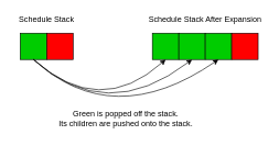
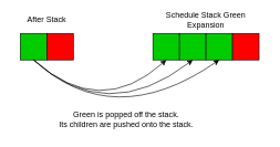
  <mxCell id="0" />
  <mxCell id="1" parent="0" />
  <mxCell id="2" value="" style="whiteSpace=wrap;html=1;aspect=fixed;fillColor=#00CC00;" vertex="1" parent="1"><mxGeometry x="30" y="50" width="40" height="40" as="geometry" /></mxCell>
  <mxCell id="3" value="" style="whiteSpace=wrap;html=1;aspect=fixed;fillColor=#FF0000;" vertex="1" parent="1"><mxGeometry x="70" y="50" width="40" height="40" as="geometry" /></mxCell>
  <mxCell id="4" value="" style="whiteSpace=wrap;html=1;aspect=fixed;fillColor=#00CC00;" vertex="1" parent="1"><mxGeometry x="230" y="50" width="40" height="40" as="geometry" /></mxCell>
  <mxCell id="5" value="" style="whiteSpace=wrap;html=1;aspect=fixed;fillColor=#00CC00;" vertex="1" parent="1"><mxGeometry x="270" y="50" width="40" height="40" as="geometry" /></mxCell>
  <mxCell id="6" value="" style="whiteSpace=wrap;html=1;aspect=fixed;fillColor=#00CC00;" vertex="1" parent="1"><mxGeometry x="310" y="50" width="40" height="40" as="geometry" /></mxCell>
  <mxCell id="7" value="" style="whiteSpace=wrap;html=1;aspect=fixed;fillColor=#FF0000;" vertex="1" parent="1"><mxGeometry x="350" y="50" width="40" height="40" as="geometry" /></mxCell>
- <mxCell id="8" value="Schedule Stack After Expansion" style="text;html=1;strokeColor=none;fillColor=none;align=center;verticalAlign=middle;whiteSpace=wrap;rounded=0;" vertex="1" parent="1"><mxGeometry x="220" y="20" width="180" height="20" as="geometry" /></mxCell>
- <mxCell id="9" value="Schedule Stack" style="text;html=1;strokeColor=none;fillColor=none;align=center;verticalAlign=middle;whiteSpace=wrap;rounded=0;" vertex="1" parent="1"><mxGeometry x="20" y="20" width="100" height="20" as="geometry" /></mxCell>
+ <mxCell id="8" value="Schedule Stack Green Expansion" style="text;html=1;strokeColor=none;fillColor=none;align=center;verticalAlign=middle;whiteSpace=wrap;rounded=0;" vertex="1" parent="1"><mxGeometry x="220" y="20" width="180" height="20" as="geometry" /></mxCell>
+ <mxCell id="9" value="After Stack" style="text;html=1;strokeColor=none;fillColor=none;align=center;verticalAlign=middle;whiteSpace=wrap;rounded=0;" vertex="1" parent="1"><mxGeometry x="20" y="20" width="100" height="20" as="geometry" /></mxCell>
  <mxCell id="10" value="" style="endArrow=classic;html=1;exitX=0.5;exitY=1;exitDx=0;exitDy=0;entryX=0.5;entryY=1;entryDx=0;entryDy=0;curved=1;" edge="1" parent="1" source="2" target="4"><mxGeometry width="50" height="50" relative="1" as="geometry"><mxPoint x="220" y="290" as="sourcePoint" /><mxPoint x="270" y="240" as="targetPoint" /><Array as="points"><mxPoint x="150" y="180" /></Array></mxGeometry></mxCell>
  <mxCell id="11" value="" style="endArrow=classic;html=1;exitX=0.5;exitY=1;exitDx=0;exitDy=0;entryX=0.5;entryY=1;entryDx=0;entryDy=0;curved=1;" edge="1" parent="1" source="2" target="5"><mxGeometry width="50" height="50" relative="1" as="geometry"><mxPoint x="60" y="100" as="sourcePoint" /><mxPoint x="260" y="100" as="targetPoint" /><Array as="points"><mxPoint x="160" y="190" /></Array></mxGeometry></mxCell>
  <mxCell id="12" value="" style="endArrow=classic;html=1;exitX=0.5;exitY=1;exitDx=0;exitDy=0;entryX=0.5;entryY=1;entryDx=0;entryDy=0;curved=1;" edge="1" parent="1" source="2" target="6"><mxGeometry width="50" height="50" relative="1" as="geometry"><mxPoint x="70" y="110" as="sourcePoint" /><mxPoint x="270" y="110" as="targetPoint" /><Array as="points"><mxPoint x="170" y="200" /></Array></mxGeometry></mxCell>
  <mxCell id="13" value="&lt;div&gt;Green is popped off the stack.&lt;/div&gt;&lt;div align=&quot;left&quot;&gt;Its children are pushed onto the stack.&lt;br&gt;&lt;/div&gt;" style="text;html=1;strokeColor=none;fillColor=none;align=center;verticalAlign=middle;whiteSpace=wrap;rounded=0;" vertex="1" parent="1"><mxGeometry x="30" y="170" width="320" height="20" as="geometry" /></mxCell>
